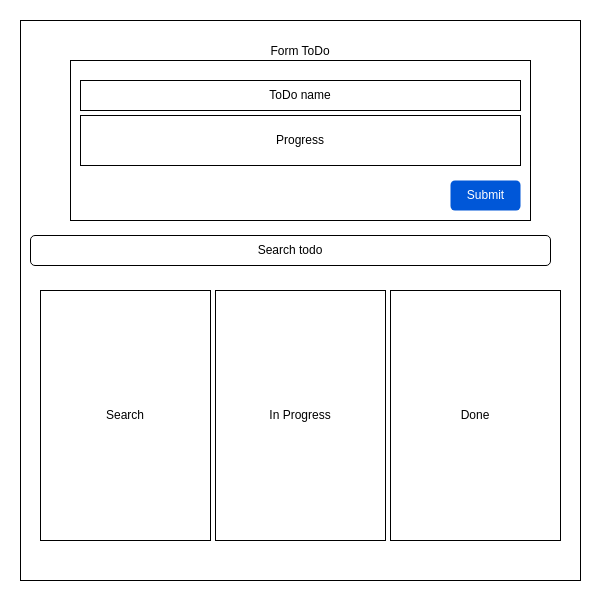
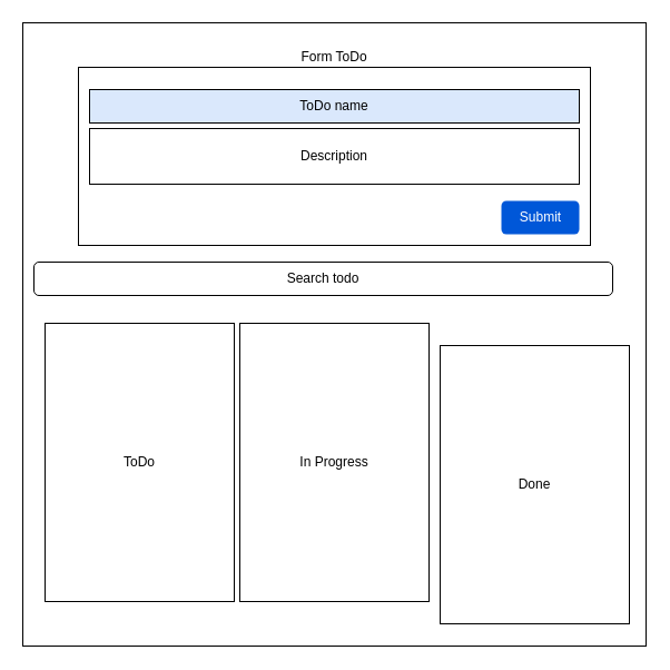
  <mxCell id="0" />
  <mxCell id="1" parent="0" />
  <mxCell id="2" value="" style="whiteSpace=wrap;html=1;aspect=fixed;" vertex="1" parent="1"><mxGeometry x="20" y="20" width="560" height="560" as="geometry" /></mxCell>
  <mxCell id="3" value="Search todo" style="rounded=1;whiteSpace=wrap;html=1;" vertex="1" parent="1"><mxGeometry x="30" y="235" width="520" height="30" as="geometry" /></mxCell>
  <mxCell id="4" value="Form ToDo" style="whiteSpace=wrap;html=1;resizeWidth=1;resizeHeight=1;imageAspect=1;recursiveResize=1;expand=1;resizable=1;movable=1;labelPosition=center;verticalLabelPosition=top;align=center;verticalAlign=bottom;" vertex="1" parent="1"><mxGeometry x="70" y="60" width="460" height="160" as="geometry" /></mxCell>
- <mxCell id="5" value="ToDo name" style="rounded=0;whiteSpace=wrap;html=1;" vertex="1" parent="1"><mxGeometry x="80" y="80" width="440" height="30" as="geometry" /></mxCell>
- <mxCell id="6" value="Progress" style="rounded=0;whiteSpace=wrap;html=1;" vertex="1" parent="1"><mxGeometry x="80" y="115" width="440" height="50" as="geometry" /></mxCell>
+ <mxCell id="5" value="ToDo name" style="rounded=0;whiteSpace=wrap;html=1;fillColor=#dae8fc;" vertex="1" parent="1"><mxGeometry x="80" y="80" width="440" height="30" as="geometry" /></mxCell>
+ <mxCell id="6" value="Description" style="rounded=0;whiteSpace=wrap;html=1;" vertex="1" parent="1"><mxGeometry x="80" y="115" width="440" height="50" as="geometry" /></mxCell>
  <mxCell id="7" value="Submit" style="rounded=1;fillColor=#0057D8;strokeColor=none;html=1;fontColor=#ffffff;align=center;verticalAlign=middle;fontStyle=0;fontSize=12;sketch=0;" vertex="1" parent="1"><mxGeometry x="450" y="180" width="70" height="30" as="geometry" /></mxCell>
- <mxCell id="8" value="Search" style="whiteSpace=wrap;html=1;" vertex="1" parent="1"><mxGeometry x="40" y="290" width="170" height="250" as="geometry" /></mxCell>
+ <mxCell id="8" value="ToDo" style="whiteSpace=wrap;html=1;" vertex="1" parent="1"><mxGeometry x="40" y="290" width="170" height="250" as="geometry" /></mxCell>
  <mxCell id="9" value="In Progress" style="whiteSpace=wrap;html=1;" vertex="1" parent="1"><mxGeometry x="215" y="290" width="170" height="250" as="geometry" /></mxCell>
- <mxCell id="10" value="Done" style="whiteSpace=wrap;html=1;" vertex="1" parent="1"><mxGeometry x="390" y="290" width="170" height="250" as="geometry" /></mxCell>
+ <mxCell id="10" value="Done" style="whiteSpace=wrap;html=1;" vertex="1" parent="1"><mxGeometry x="395" y="310" width="170" height="250" as="geometry" /></mxCell>
